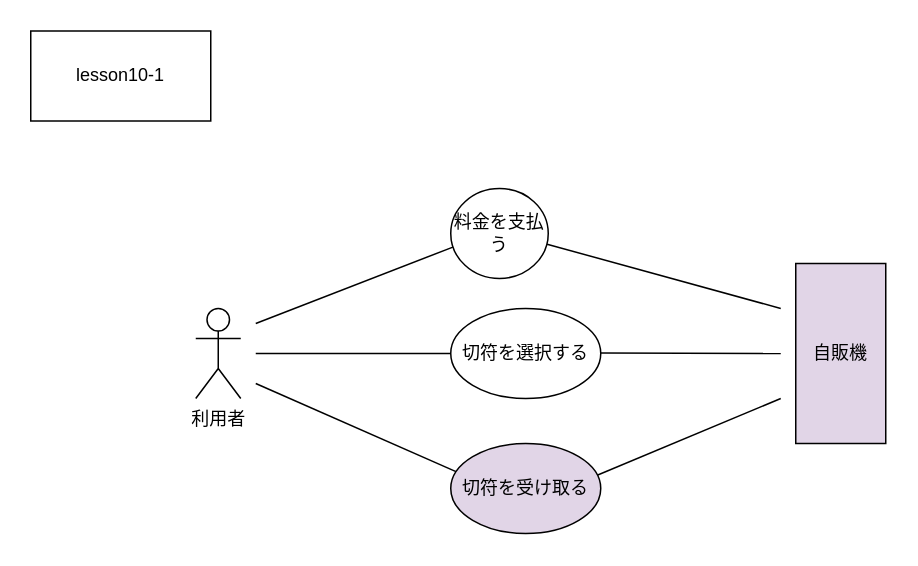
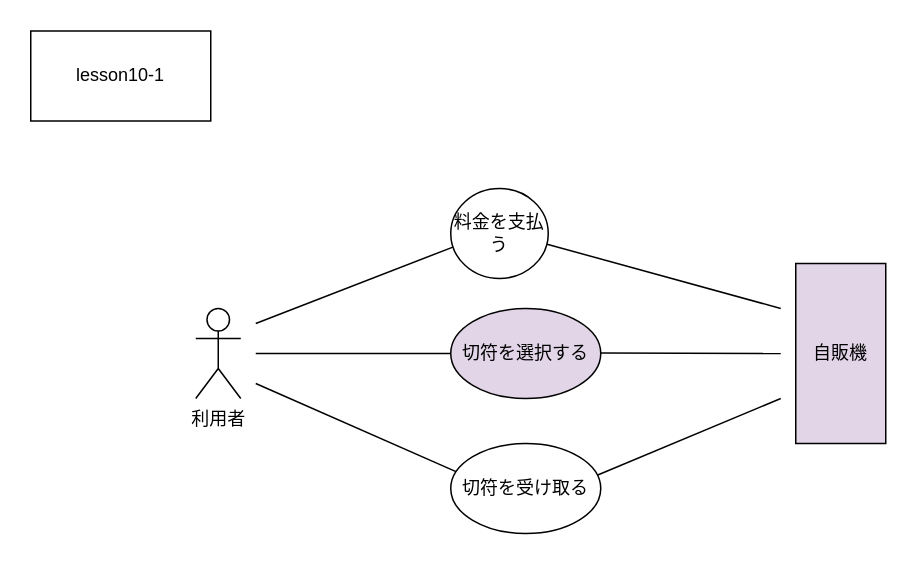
  <mxCell id="0" />
  <mxCell id="1" parent="0" />
  <mxCell id="2" value="lesson10-1" style="rounded=0;whiteSpace=wrap;html=1;" parent="1" vertex="1"><mxGeometry x="20" y="20" width="120" height="60" as="geometry" /></mxCell>
  <mxCell id="3" value="利用者" style="shape=umlActor;verticalLabelPosition=bottom;verticalAlign=top;html=1;outlineConnect=0;" parent="1" vertex="1"><mxGeometry x="130" y="205" width="30" height="60" as="geometry" /></mxCell>
  <mxCell id="4" value="自販機" style="rounded=0;whiteSpace=wrap;html=1;fillColor=#e1d5e7;" parent="1" vertex="1"><mxGeometry x="530" y="175" width="60" height="120" as="geometry" /></mxCell>
  <mxCell id="5" value="料金を支払う" style="ellipse;whiteSpace=wrap;html=1;" parent="1" vertex="1"><mxGeometry x="300" y="125" width="65" height="60" as="geometry" /></mxCell>
- <mxCell id="6" value="切符を選択する" style="ellipse;whiteSpace=wrap;html=1;" parent="1" vertex="1"><mxGeometry x="300" y="205" width="100" height="60" as="geometry" /></mxCell>
- <mxCell id="7" value="切符を受け取る" style="ellipse;whiteSpace=wrap;html=1;fillColor=#e1d5e7;" parent="1" vertex="1"><mxGeometry x="300" y="295" width="100" height="60" as="geometry" /></mxCell>
+ <mxCell id="6" value="切符を選択する" style="ellipse;whiteSpace=wrap;html=1;fillColor=#e1d5e7;" parent="1" vertex="1"><mxGeometry x="300" y="205" width="100" height="60" as="geometry" /></mxCell>
+ <mxCell id="7" value="切符を受け取る" style="ellipse;whiteSpace=wrap;html=1;" parent="1" vertex="1"><mxGeometry x="300" y="295" width="100" height="60" as="geometry" /></mxCell>
  <mxCell id="8" value="" style="endArrow=none;html=1;rounded=0;entryX=0.022;entryY=0.651;entryDx=0;entryDy=0;entryPerimeter=0;" parent="1" target="5" edge="1"><mxGeometry width="50" height="50" relative="1" as="geometry"><mxPoint x="170" y="215" as="sourcePoint" /><mxPoint x="300" y="165" as="targetPoint" /></mxGeometry></mxCell>
  <mxCell id="9" value="" style="endArrow=none;html=1;rounded=0;entryX=0;entryY=0.5;entryDx=0;entryDy=0;" parent="1" target="6" edge="1"><mxGeometry width="50" height="50" relative="1" as="geometry"><mxPoint x="170" y="235" as="sourcePoint" /><mxPoint x="380" y="225" as="targetPoint" /></mxGeometry></mxCell>
  <mxCell id="10" value="" style="endArrow=none;html=1;rounded=0;entryX=0.035;entryY=0.312;entryDx=0;entryDy=0;entryPerimeter=0;" parent="1" target="7" edge="1"><mxGeometry width="50" height="50" relative="1" as="geometry"><mxPoint x="170" y="255" as="sourcePoint" /><mxPoint x="380" y="225" as="targetPoint" /></mxGeometry></mxCell>
  <mxCell id="11" value="" style="endArrow=none;html=1;rounded=0;exitX=0.988;exitY=0.619;exitDx=0;exitDy=0;exitPerimeter=0;" parent="1" source="5" edge="1"><mxGeometry width="50" height="50" relative="1" as="geometry"><mxPoint x="396" y="155" as="sourcePoint" /><mxPoint x="520" y="205" as="targetPoint" /></mxGeometry></mxCell>
  <mxCell id="12" value="" style="endArrow=none;html=1;rounded=0;" parent="1" edge="1"><mxGeometry width="50" height="50" relative="1" as="geometry"><mxPoint x="400" y="234.71" as="sourcePoint" /><mxPoint x="520" y="235" as="targetPoint" /></mxGeometry></mxCell>
  <mxCell id="13" value="" style="endArrow=none;html=1;rounded=0;" parent="1" edge="1"><mxGeometry width="50" height="50" relative="1" as="geometry"><mxPoint x="398" y="316" as="sourcePoint" /><mxPoint x="520" y="265" as="targetPoint" /></mxGeometry></mxCell>
